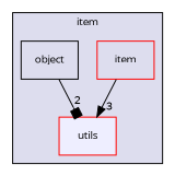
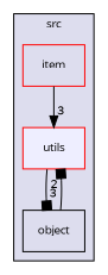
  digraph {
    compound=true
    fontname="Open Sans"
    node [color=red fontname="Open Sans" fontsize=10 shape=box]
    edge [arrowhead=box fontname="Open Sans" headlabel=3 labeldistance=1.5 labelfontname=Helvetica labelfontsize=10]
    n1 [label=item]
    n2 [color=black label=object]
    n3 [fillcolor="#eeeeff" label=utils pencolor=black style=filled]
    subgraph cluster_1 {
      bgcolor="#ddddee"
      fontsize=10
-     label=item
+     label=src
      pencolor=black
      n1
      n2
      n3
    }
    n1 -> n3 [arrowhead=normal]
    n2 -> n3 [headlabel=2]
+   n3 -> n2
  }
